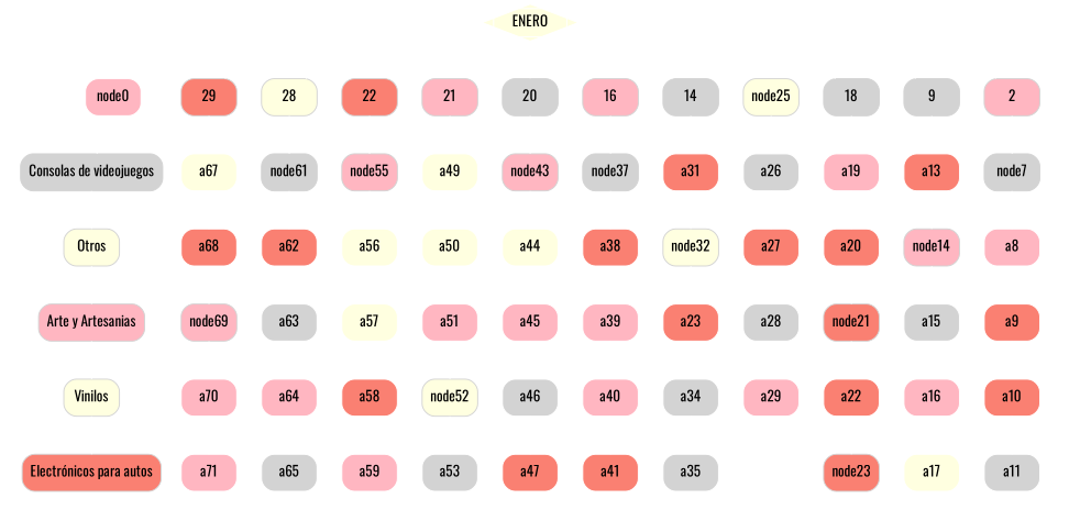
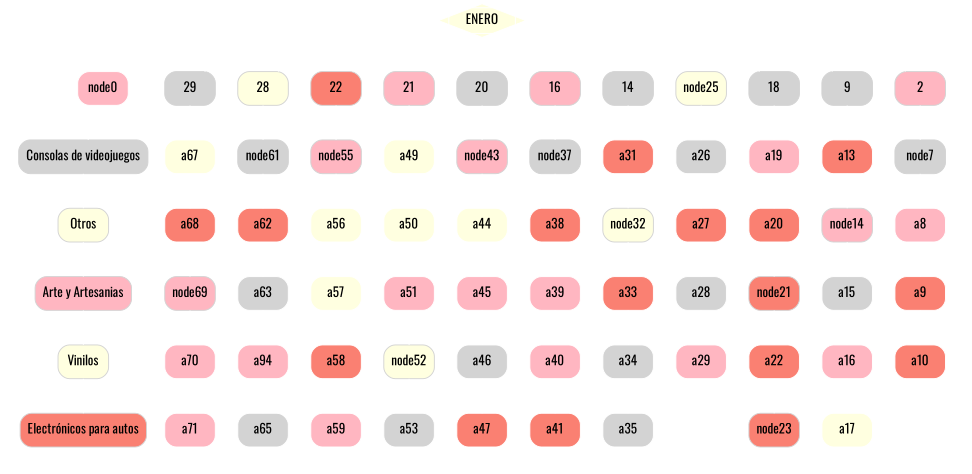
  digraph {
    fontname=Oswald
    node [color=white fillcolor=lightpink fontname=Oswald shape=Mrecord style=filled]
    edge [arrowhead=none color=white fontname=Oswald]
    n1 [color=lightgrey label=2]
    node7 [color=lightgrey fillcolor=lightgrey]
    n3 [label=a8]
    n4 [fillcolor=salmon label=a9]
    n5 [fillcolor=salmon label=a10]
-   n6 [fillcolor=lightgrey label=a11]
    n7 [color=lightgrey fillcolor=lightgrey label=9]
    n8 [fillcolor=salmon label=a13]
    node14 [color=lightgrey]
    n10 [fillcolor=lightgrey label=a15]
    n11 [label=a16]
    n12 [fillcolor=lightyellow label=a17]
    n13 [color=lightgrey fillcolor=lightgrey label=18]
    n14 [label=a19]
    n15 [fillcolor=salmon label=a20]
    node21 [color=lightgrey fillcolor=salmon]
    n17 [fillcolor=salmon label=a22]
    node23 [color=lightgrey fillcolor=salmon]
    node25 [color=lightgrey fillcolor=lightyellow]
    n20 [fillcolor=lightgrey label=a26]
    n21 [fillcolor=salmon label=a27]
    n22 [fillcolor=lightgrey label=a28]
    n23 [label=a29]
    n24 [color=lightgrey fillcolor=lightgrey label=14]
    n25 [fillcolor=salmon label=a31]
    node32 [color=lightgrey fillcolor=lightyellow]
-   n27 [fillcolor=salmon label=a23]
+   n27 [fillcolor=salmon label=a33]
    n28 [fillcolor=lightgrey label=a34]
    n29 [fillcolor=lightgrey label=a35]
    n30 [color=lightgrey label=16]
    node37 [color=lightgrey fillcolor=lightgrey]
    n32 [fillcolor=salmon label=a38]
    n33 [label=a39]
    n34 [label=a40]
    n35 [fillcolor=salmon label=a41]
    n36 [color=lightgrey fillcolor=lightgrey label=20]
    node43 [color=lightgrey]
    n38 [fillcolor=lightyellow label=a44]
    n39 [label=a45]
    n40 [fillcolor=lightgrey label=a46]
    n41 [fillcolor=salmon label=a47]
    n42 [color=lightgrey label=21]
    n43 [fillcolor=lightyellow label=a49]
    n44 [fillcolor=lightyellow label=a50]
    n45 [label=a51]
    node52 [color=lightgrey fillcolor=lightyellow]
    n47 [fillcolor=lightgrey label=a53]
    n48 [color=lightgrey fillcolor=salmon label=22]
    node55 [color=lightgrey]
    n50 [fillcolor=lightyellow label=a56]
    n51 [fillcolor=lightyellow label=a57]
    n52 [fillcolor=salmon label=a58]
    n53 [label=a59]
    n54 [color=lightgrey fillcolor=lightyellow label=28]
    node61 [color=lightgrey fillcolor=lightgrey]
    n56 [fillcolor=salmon label=a62]
    n57 [fillcolor=lightgrey label=a63]
-   n58 [label=a64]
+   n58 [label=a94]
    n59 [fillcolor=lightgrey label=a65]
-   n60 [color=lightgrey fillcolor=salmon label=29]
+   n60 [color=lightgrey fillcolor=lightgrey label=29]
    n61 [fillcolor=lightyellow label=a67]
    n62 [fillcolor=salmon label=a68]
    node69 [color=lightgrey]
    n64 [label=a70]
    n65 [label=a71]
    node0
    n67 [color=lightgrey fillcolor=lightgrey label="Consolas de videojuegos"]
    n68 [color=lightgrey fillcolor=lightyellow label=Otros]
    n69 [color=lightgrey label="Arte y Artesanias"]
    n70 [color=lightgrey fillcolor=lightyellow label=Vinilos]
    n71 [color=lightgrey fillcolor=salmon label="Electrónicos para autos"]
    ENERO [fillcolor=lightyellow shape=Mdiamond]
    subgraph cluster_1 {
      color=white
      style=filled
      node0
      n67
      n68
      n69
      n70
      n71
      subgraph cluster_2 {
        color=white
        style=filled
        n1
        node7
        n3
        n4
        n5
-       n6
      }
      subgraph cluster_3 {
        color=white
        style=filled
        n7
        n8
        node14
        n10
        n11
        n12
      }
      subgraph cluster_4 {
        color=white
        style=filled
        n13
        n14
        n15
        node21
        n17
        node23
      }
      subgraph cluster_5 {
        color=white
        style=filled
        node25
        n20
        n21
        n22
        n23
      }
      subgraph cluster_6 {
        color=white
        style=filled
        n24
        n25
        node32
        n27
        n28
        n29
      }
      subgraph cluster_7 {
        color=white
        style=filled
        n30
        node37
        n32
        n33
        n34
        n35
      }
      subgraph cluster_8 {
        color=white
        style=filled
        n36
        node43
        n38
        n39
        n40
        n41
      }
      subgraph cluster_9 {
        color=white
        style=filled
        n42
        n43
        n44
        n45
        node52
        n47
      }
      subgraph cluster_10 {
        color=white
        style=filled
        n48
        node55
        n50
        n51
        n52
        n53
      }
      subgraph cluster_11 {
        color=white
        style=filled
        n54
        node61
        n56
        n57
        n58
        n59
      }
      subgraph cluster_12 {
        color=white
        style=filled
        n60
        n61
        n62
        node69
        n64
        n65
      }
    }
    n1 -> node7
    node7 -> n3
    n3 -> n4
    n4 -> n5
-   n5 -> n6
    n7 -> n8
    n8 -> node14
    node14 -> n10
    n10 -> n11
    n11 -> n12
    n13 -> n14
    n14 -> n15
    n15 -> node21
    node21 -> n17
    n17 -> node23
    node25 -> n20
    n20 -> n21
    n21 -> n22
    n22 -> n23
    n24 -> n25
    n25 -> node32
    node32 -> n27
    n27 -> n28
    n28 -> n29
    n30 -> node37
    node37 -> n32
    n32 -> n33
    n33 -> n34
    n34 -> n35
    n36 -> node43
    node43 -> n38
    n38 -> n39
    n39 -> n40
    n40 -> n41
    n42 -> n43
    n43 -> n44
    n44 -> n45
    n45 -> node52
    node52 -> n47
    n48 -> node55
    node55 -> n50
    n50 -> n51
    n51 -> n52
    n52 -> n53
    n54 -> node61
    node61 -> n56
    n56 -> n57
    n57 -> n58
    n58 -> n59
    n60 -> n61
    n61 -> n62
    n62 -> node69
    node69 -> n64
    n64 -> n65
    node0 -> n67
    n67 -> n68
    n68 -> n69
    n69 -> n70
    n70 -> n71
    ENERO -> n1
    ENERO -> n7
    ENERO -> n13
    ENERO -> n24
    ENERO -> n30
    ENERO -> n36
    ENERO -> n42
    ENERO -> n48
    ENERO -> n54
    ENERO -> n60
    ENERO -> node0
  }
